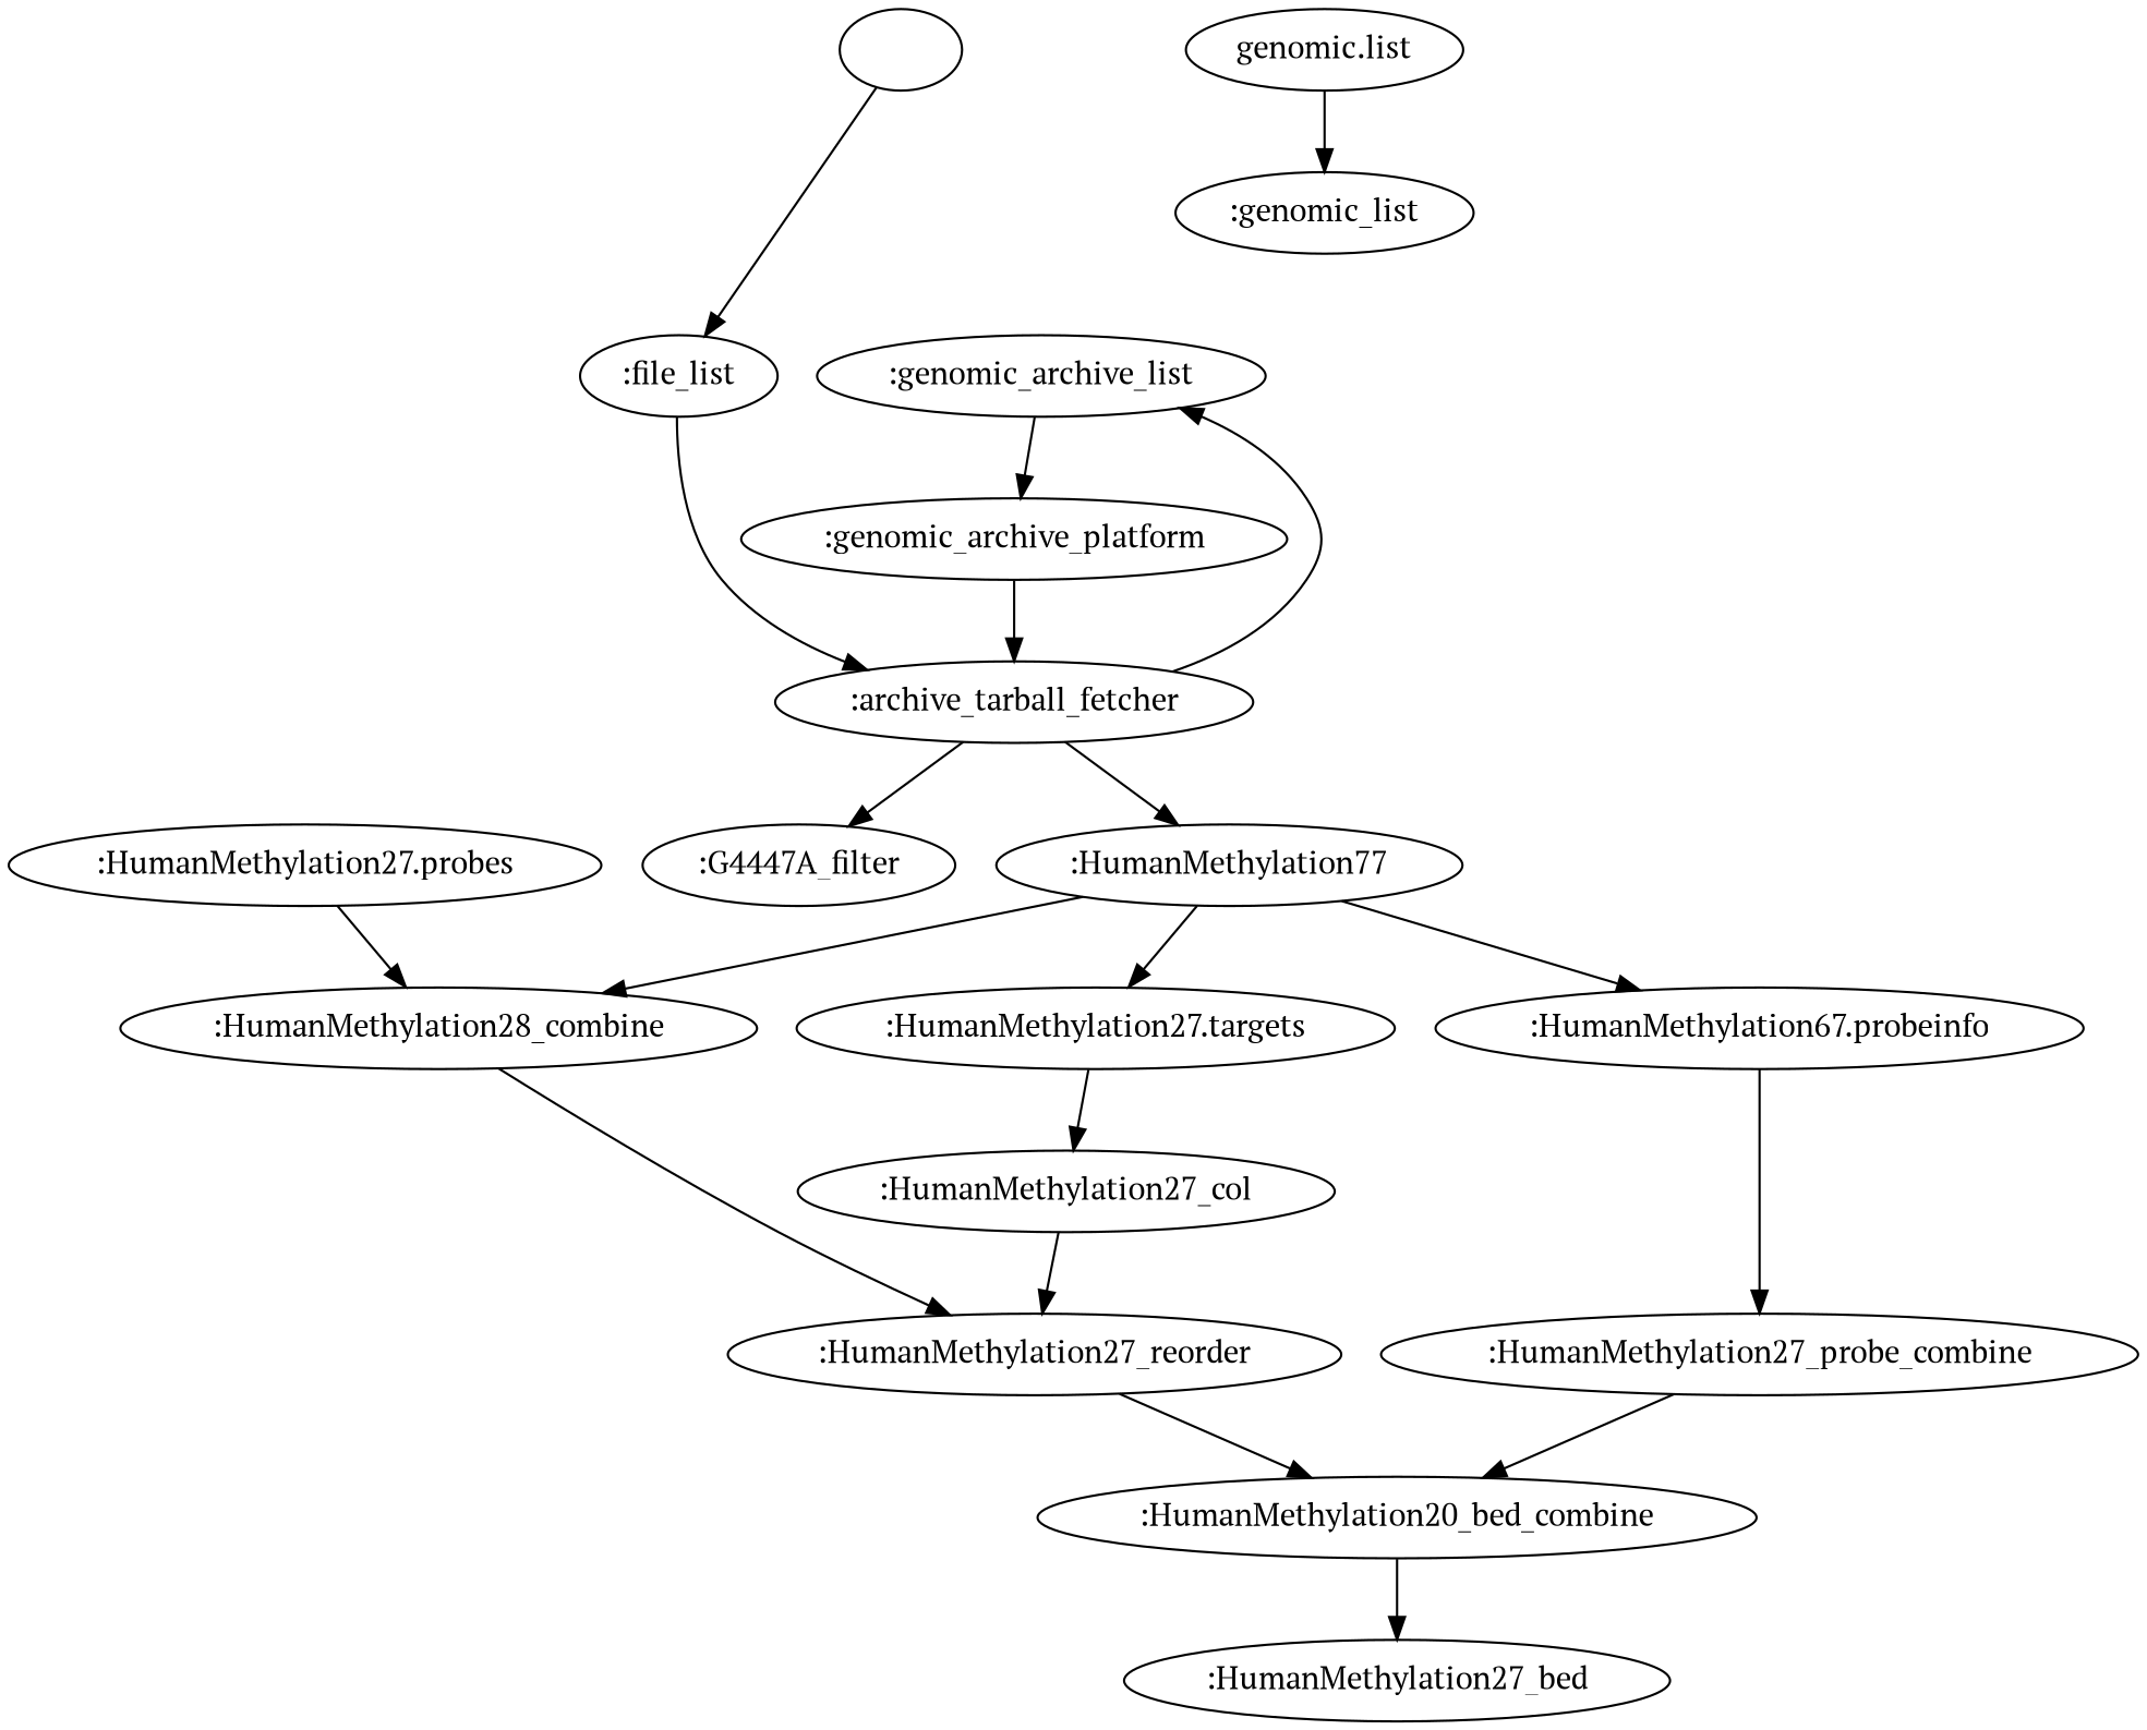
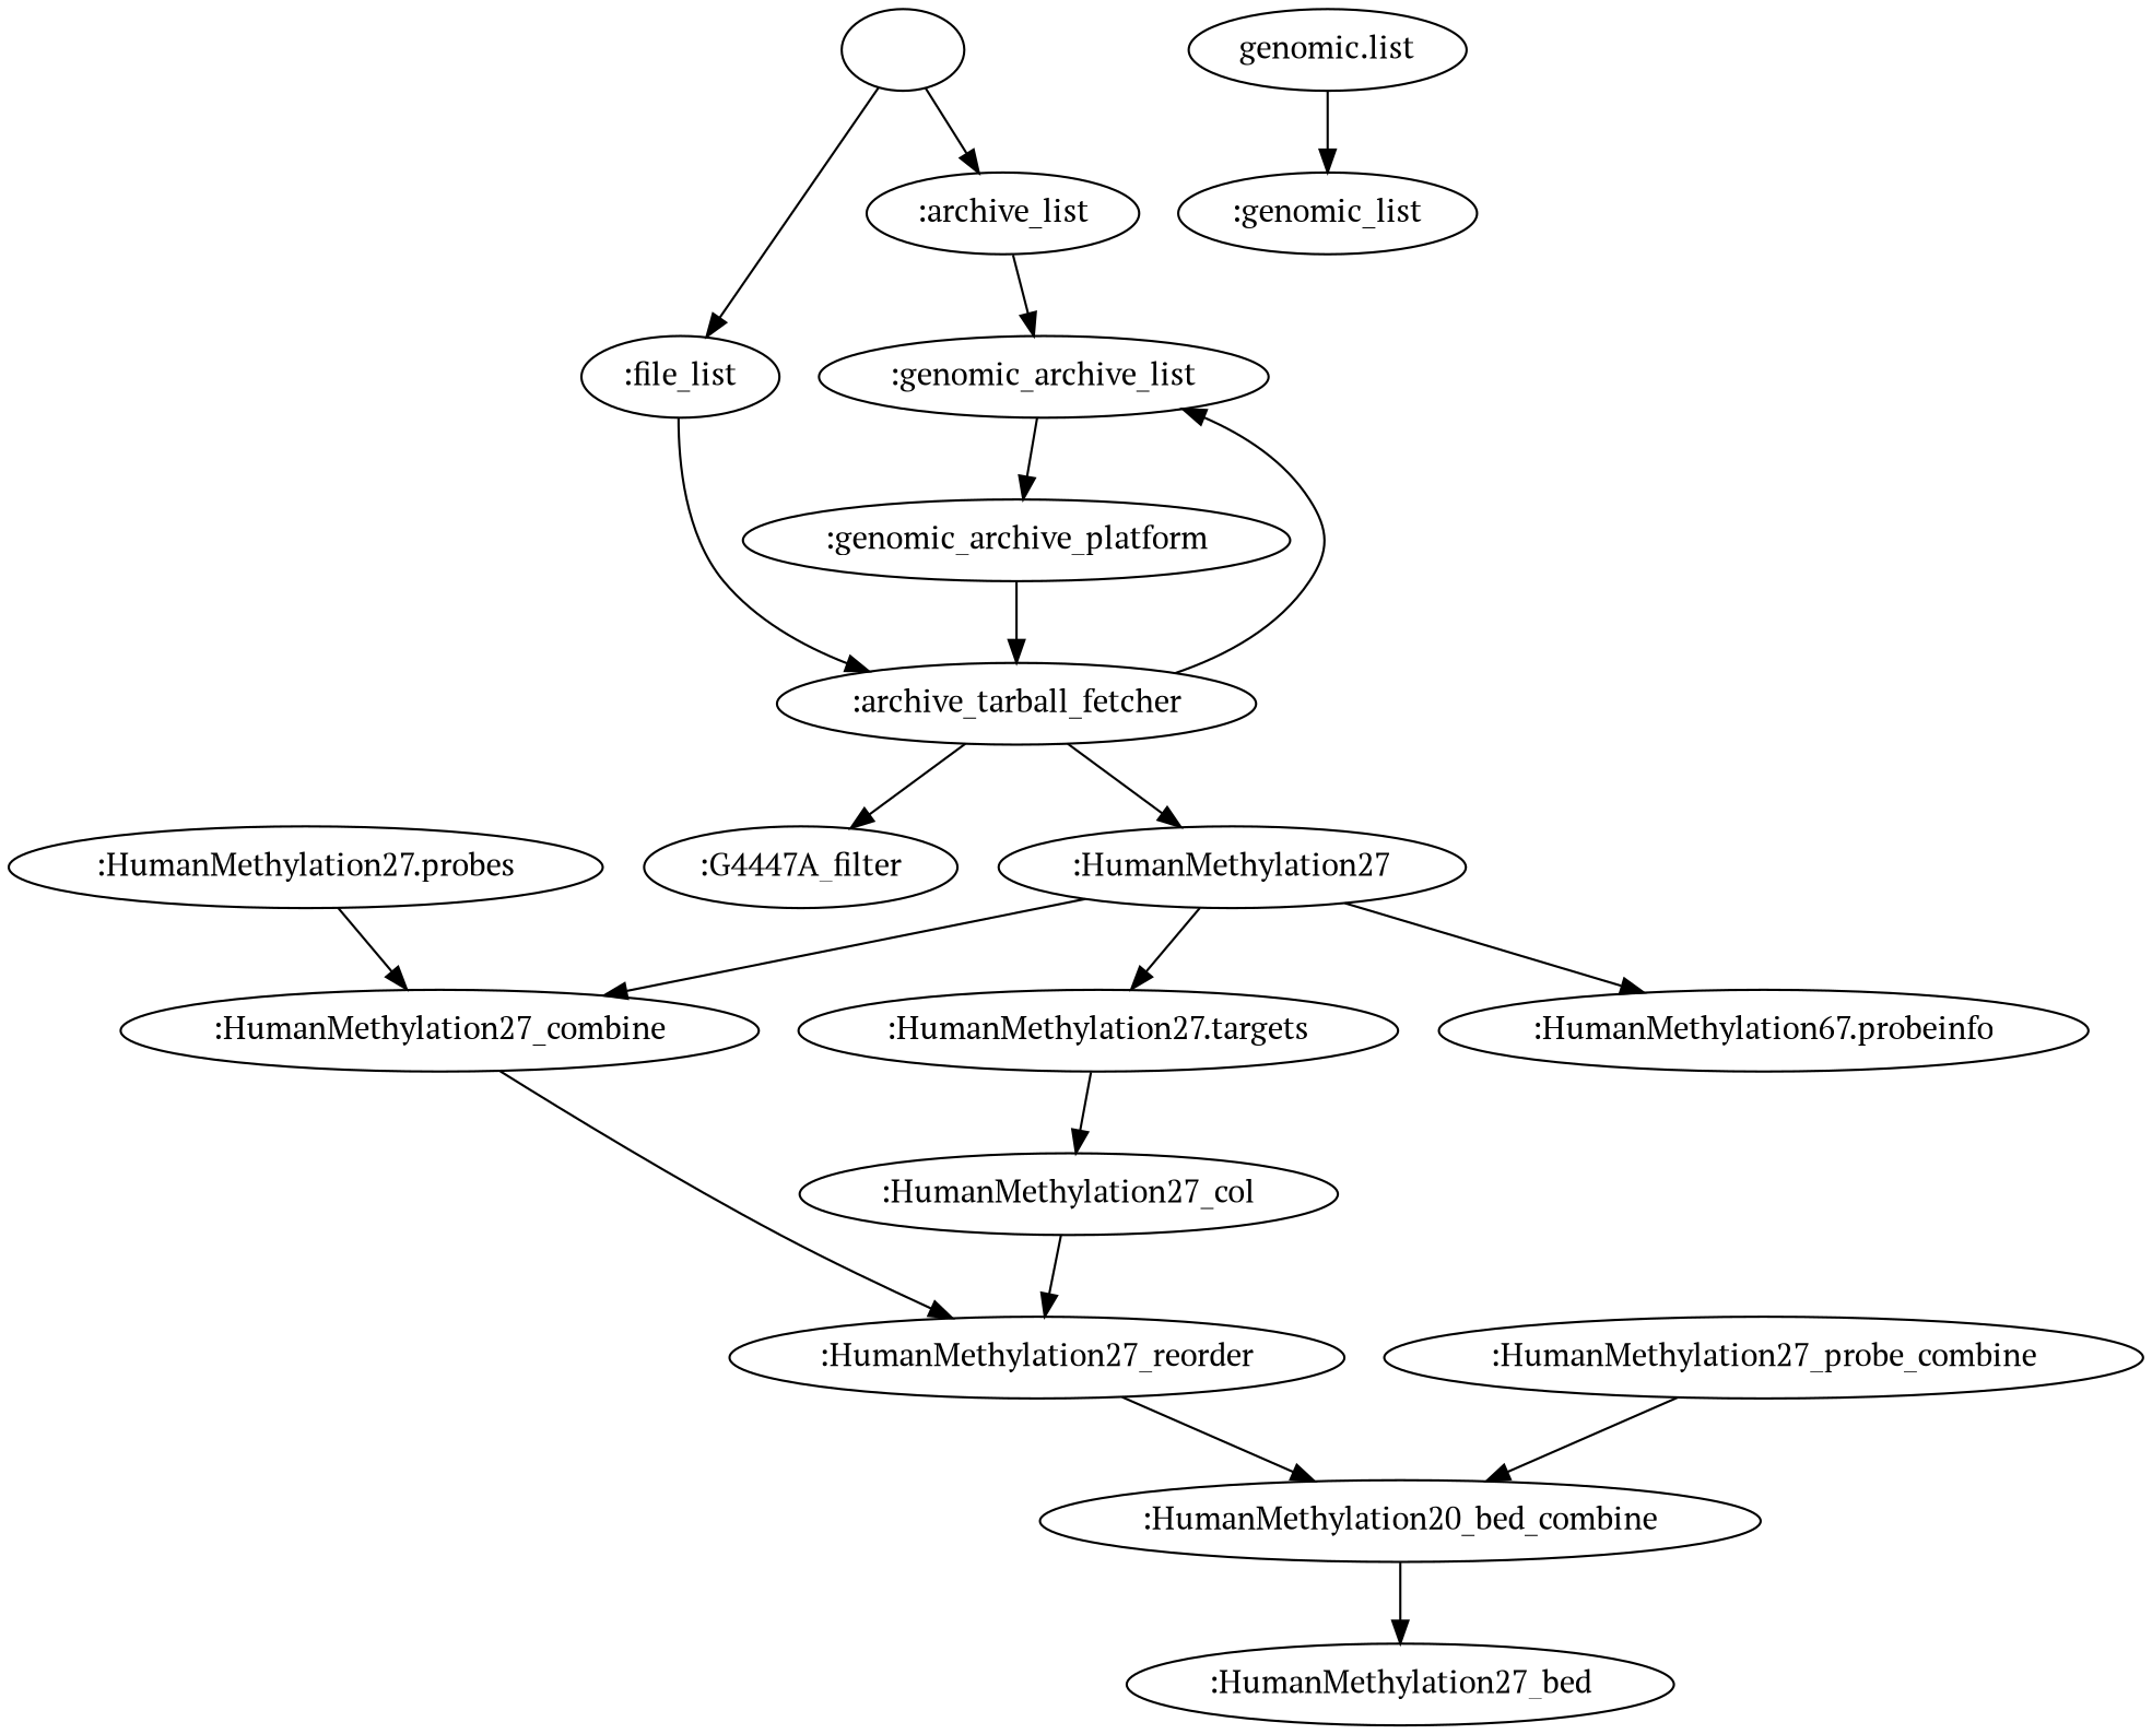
  digraph {
    fontname="PT Serif"
    node [fontname="PT Serif"]
    edge [fontname="PT Serif"]
    ":genomic_archive_list"
    ":genomic_archive_platform"
    ":archive_tarball_fetcher"
    ":G4447A_filter"
-   ":HumanMethylation27" [label=":HumanMethylation77"]
+   ":HumanMethylation27"
    ":HumanMethylation27.targets"
    n7 [label=":HumanMethylation67.probeinfo"]
-   ":HumanMethylation27_combine" [label=":HumanMethylation28_combine"]
+   ":HumanMethylation27_combine"
    ":HumanMethylation27.probes"
    ":HumanMethylation27_col"
    ":HumanMethylation27_probe_combine"
    ":HumanMethylation27_reorder"
    n13 [label=":HumanMethylation20_bed_combine"]
    ":HumanMethylation27_bed"
    "genomic.list"
    ":genomic_list"
    ""
    ":file_list"
+   ":archive_list"
    ":genomic_archive_list" -> ":genomic_archive_platform"
    ":genomic_archive_platform" -> ":archive_tarball_fetcher"
    ":archive_tarball_fetcher" -> ":genomic_archive_list"
    ":archive_tarball_fetcher" -> ":G4447A_filter"
    ":archive_tarball_fetcher" -> ":HumanMethylation27"
    ":HumanMethylation27" -> ":HumanMethylation27.targets"
    ":HumanMethylation27" -> n7
    ":HumanMethylation27" -> ":HumanMethylation27_combine"
    ":HumanMethylation27.targets" -> ":HumanMethylation27_col"
-   n7 -> ":HumanMethylation27_probe_combine"
    ":HumanMethylation27_combine" -> ":HumanMethylation27_reorder"
    ":HumanMethylation27.probes" -> ":HumanMethylation27_combine"
    ":HumanMethylation27_col" -> ":HumanMethylation27_reorder"
    ":HumanMethylation27_probe_combine" -> n13
    ":HumanMethylation27_reorder" -> n13
    n13 -> ":HumanMethylation27_bed"
    "genomic.list" -> ":genomic_list"
    "" -> ":file_list"
+   "" -> ":archive_list"
    ":file_list" -> ":archive_tarball_fetcher"
+   ":archive_list" -> ":genomic_archive_list"
  }
